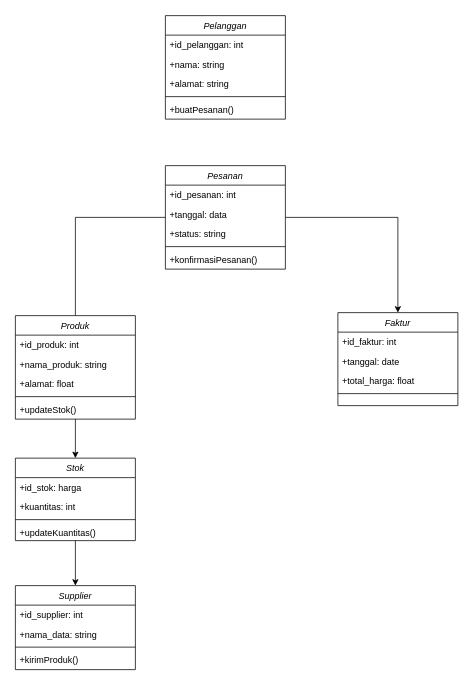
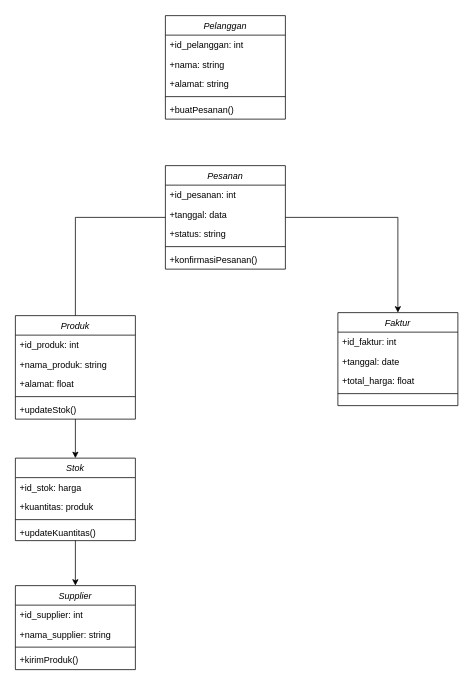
  <mxCell id="0" />
  <mxCell id="1" parent="0" />
  <mxCell id="2" value="Pelanggan" style="swimlane;fontStyle=2;align=center;verticalAlign=top;childLayout=stackLayout;horizontal=1;startSize=26;horizontalStack=0;resizeParent=1;resizeLast=0;collapsible=1;marginBottom=0;rounded=0;shadow=0;strokeWidth=1;" parent="1" vertex="1"><mxGeometry x="220" y="20" width="160" height="138" as="geometry"><mxRectangle x="230" y="140" width="160" height="26" as="alternateBounds" /></mxGeometry></mxCell>
  <mxCell id="3" value="+id_pelanggan: int" style="text;align=left;verticalAlign=top;spacingLeft=4;spacingRight=4;overflow=hidden;rotatable=0;points=[[0,0.5],[1,0.5]];portConstraint=eastwest;" parent="2" vertex="1"><mxGeometry y="26" width="160" height="26" as="geometry" /></mxCell>
  <mxCell id="4" value="+nama: string" style="text;align=left;verticalAlign=top;spacingLeft=4;spacingRight=4;overflow=hidden;rotatable=0;points=[[0,0.5],[1,0.5]];portConstraint=eastwest;rounded=0;shadow=0;html=0;" parent="2" vertex="1"><mxGeometry y="52" width="160" height="26" as="geometry" /></mxCell>
  <mxCell id="5" value="+alamat: string" style="text;align=left;verticalAlign=top;spacingLeft=4;spacingRight=4;overflow=hidden;rotatable=0;points=[[0,0.5],[1,0.5]];portConstraint=eastwest;rounded=0;shadow=0;html=0;" parent="2" vertex="1"><mxGeometry y="78" width="160" height="26" as="geometry" /></mxCell>
  <mxCell id="6" value="" style="line;html=1;strokeWidth=1;align=left;verticalAlign=middle;spacingTop=-1;spacingLeft=3;spacingRight=3;rotatable=0;labelPosition=right;points=[];portConstraint=eastwest;" parent="2" vertex="1"><mxGeometry y="104" width="160" height="8" as="geometry" /></mxCell>
  <mxCell id="7" value="+buatPesanan()" style="text;align=left;verticalAlign=top;spacingLeft=4;spacingRight=4;overflow=hidden;rotatable=0;points=[[0,0.5],[1,0.5]];portConstraint=eastwest;" parent="2" vertex="1"><mxGeometry y="112" width="160" height="26" as="geometry" /></mxCell>
  <mxCell id="8" style="edgeStyle=orthogonalEdgeStyle;rounded=0;orthogonalLoop=1;jettySize=auto;html=1;entryX=0.5;entryY=0;entryDx=0;entryDy=0;endArrow=none;" edge="1" parent="1" source="10" target="28"><mxGeometry relative="1" as="geometry" /></mxCell>
  <mxCell id="9" style="edgeStyle=orthogonalEdgeStyle;rounded=0;orthogonalLoop=1;jettySize=auto;html=1;" edge="1" parent="1" source="10" target="34"><mxGeometry relative="1" as="geometry" /></mxCell>
  <mxCell id="10" value="Pesanan" style="swimlane;fontStyle=2;align=center;verticalAlign=top;childLayout=stackLayout;horizontal=1;startSize=26;horizontalStack=0;resizeParent=1;resizeLast=0;collapsible=1;marginBottom=0;rounded=0;shadow=0;strokeWidth=1;" vertex="1" parent="1"><mxGeometry x="220" y="220" width="160" height="138" as="geometry"><mxRectangle x="230" y="140" width="160" height="26" as="alternateBounds" /></mxGeometry></mxCell>
  <mxCell id="11" value="+id_pesanan: int" style="text;align=left;verticalAlign=top;spacingLeft=4;spacingRight=4;overflow=hidden;rotatable=0;points=[[0,0.5],[1,0.5]];portConstraint=eastwest;" vertex="1" parent="10"><mxGeometry y="26" width="160" height="26" as="geometry" /></mxCell>
  <mxCell id="12" value="+tanggal: data" style="text;align=left;verticalAlign=top;spacingLeft=4;spacingRight=4;overflow=hidden;rotatable=0;points=[[0,0.5],[1,0.5]];portConstraint=eastwest;rounded=0;shadow=0;html=0;" vertex="1" parent="10"><mxGeometry y="52" width="160" height="26" as="geometry" /></mxCell>
  <mxCell id="13" value="+status: string" style="text;align=left;verticalAlign=top;spacingLeft=4;spacingRight=4;overflow=hidden;rotatable=0;points=[[0,0.5],[1,0.5]];portConstraint=eastwest;rounded=0;shadow=0;html=0;" vertex="1" parent="10"><mxGeometry y="78" width="160" height="26" as="geometry" /></mxCell>
  <mxCell id="14" value="" style="line;html=1;strokeWidth=1;align=left;verticalAlign=middle;spacingTop=-1;spacingLeft=3;spacingRight=3;rotatable=0;labelPosition=right;points=[];portConstraint=eastwest;" vertex="1" parent="10"><mxGeometry y="104" width="160" height="8" as="geometry" /></mxCell>
  <mxCell id="15" value="+konfirmasiPesanan()" style="text;align=left;verticalAlign=top;spacingLeft=4;spacingRight=4;overflow=hidden;rotatable=0;points=[[0,0.5],[1,0.5]];portConstraint=eastwest;" vertex="1" parent="10"><mxGeometry y="112" width="160" height="26" as="geometry" /></mxCell>
  <mxCell id="16" value="Supplier" style="swimlane;fontStyle=2;align=center;verticalAlign=top;childLayout=stackLayout;horizontal=1;startSize=26;horizontalStack=0;resizeParent=1;resizeLast=0;collapsible=1;marginBottom=0;rounded=0;shadow=0;strokeWidth=1;" vertex="1" parent="1"><mxGeometry x="20" y="780" width="160" height="112" as="geometry"><mxRectangle x="230" y="140" width="160" height="26" as="alternateBounds" /></mxGeometry></mxCell>
  <mxCell id="17" value="+id_supplier: int" style="text;align=left;verticalAlign=top;spacingLeft=4;spacingRight=4;overflow=hidden;rotatable=0;points=[[0,0.5],[1,0.5]];portConstraint=eastwest;" vertex="1" parent="16"><mxGeometry y="26" width="160" height="26" as="geometry" /></mxCell>
- <mxCell id="18" value="+nama_data: string" style="text;align=left;verticalAlign=top;spacingLeft=4;spacingRight=4;overflow=hidden;rotatable=0;points=[[0,0.5],[1,0.5]];portConstraint=eastwest;rounded=0;shadow=0;html=0;" vertex="1" parent="16"><mxGeometry y="52" width="160" height="26" as="geometry" /></mxCell>
+ <mxCell id="18" value="+nama_supplier: string" style="text;align=left;verticalAlign=top;spacingLeft=4;spacingRight=4;overflow=hidden;rotatable=0;points=[[0,0.5],[1,0.5]];portConstraint=eastwest;rounded=0;shadow=0;html=0;" vertex="1" parent="16"><mxGeometry y="52" width="160" height="26" as="geometry" /></mxCell>
  <mxCell id="19" value="" style="line;html=1;strokeWidth=1;align=left;verticalAlign=middle;spacingTop=-1;spacingLeft=3;spacingRight=3;rotatable=0;labelPosition=right;points=[];portConstraint=eastwest;" vertex="1" parent="16"><mxGeometry y="78" width="160" height="8" as="geometry" /></mxCell>
  <mxCell id="20" value="+kirimProduk()" style="text;align=left;verticalAlign=top;spacingLeft=4;spacingRight=4;overflow=hidden;rotatable=0;points=[[0,0.5],[1,0.5]];portConstraint=eastwest;" vertex="1" parent="16"><mxGeometry y="86" width="160" height="26" as="geometry" /></mxCell>
  <mxCell id="21" style="edgeStyle=orthogonalEdgeStyle;rounded=0;orthogonalLoop=1;jettySize=auto;html=1;" edge="1" parent="1" source="22" target="16"><mxGeometry relative="1" as="geometry" /></mxCell>
  <mxCell id="22" value="Stok" style="swimlane;fontStyle=2;align=center;verticalAlign=top;childLayout=stackLayout;horizontal=1;startSize=26;horizontalStack=0;resizeParent=1;resizeLast=0;collapsible=1;marginBottom=0;rounded=0;shadow=0;strokeWidth=1;" vertex="1" parent="1"><mxGeometry x="20" y="610" width="160" height="110" as="geometry"><mxRectangle x="230" y="140" width="160" height="26" as="alternateBounds" /></mxGeometry></mxCell>
  <mxCell id="23" value="+id_stok: harga" style="text;align=left;verticalAlign=top;spacingLeft=4;spacingRight=4;overflow=hidden;rotatable=0;points=[[0,0.5],[1,0.5]];portConstraint=eastwest;" vertex="1" parent="22"><mxGeometry y="26" width="160" height="26" as="geometry" /></mxCell>
- <mxCell id="24" value="+kuantitas: int" style="text;align=left;verticalAlign=top;spacingLeft=4;spacingRight=4;overflow=hidden;rotatable=0;points=[[0,0.5],[1,0.5]];portConstraint=eastwest;rounded=0;shadow=0;html=0;" vertex="1" parent="22"><mxGeometry y="52" width="160" height="26" as="geometry" /></mxCell>
+ <mxCell id="24" value="+kuantitas: produk" style="text;align=left;verticalAlign=top;spacingLeft=4;spacingRight=4;overflow=hidden;rotatable=0;points=[[0,0.5],[1,0.5]];portConstraint=eastwest;rounded=0;shadow=0;html=0;" vertex="1" parent="22"><mxGeometry y="52" width="160" height="26" as="geometry" /></mxCell>
  <mxCell id="25" value="" style="line;html=1;strokeWidth=1;align=left;verticalAlign=middle;spacingTop=-1;spacingLeft=3;spacingRight=3;rotatable=0;labelPosition=right;points=[];portConstraint=eastwest;" vertex="1" parent="22"><mxGeometry y="78" width="160" height="8" as="geometry" /></mxCell>
  <mxCell id="26" value="+updateKuantitas()" style="text;align=left;verticalAlign=top;spacingLeft=4;spacingRight=4;overflow=hidden;rotatable=0;points=[[0,0.5],[1,0.5]];portConstraint=eastwest;" vertex="1" parent="22"><mxGeometry y="86" width="160" height="24" as="geometry" /></mxCell>
  <mxCell id="27" style="edgeStyle=orthogonalEdgeStyle;rounded=0;orthogonalLoop=1;jettySize=auto;html=1;entryX=0.5;entryY=0;entryDx=0;entryDy=0;" edge="1" parent="1" source="28" target="22"><mxGeometry relative="1" as="geometry" /></mxCell>
  <mxCell id="28" value="Produk" style="swimlane;fontStyle=2;align=center;verticalAlign=top;childLayout=stackLayout;horizontal=1;startSize=26;horizontalStack=0;resizeParent=1;resizeLast=0;collapsible=1;marginBottom=0;rounded=0;shadow=0;strokeWidth=1;" vertex="1" parent="1"><mxGeometry x="20" y="420" width="160" height="138" as="geometry"><mxRectangle x="230" y="140" width="160" height="26" as="alternateBounds" /></mxGeometry></mxCell>
  <mxCell id="29" value="+id_produk: int" style="text;align=left;verticalAlign=top;spacingLeft=4;spacingRight=4;overflow=hidden;rotatable=0;points=[[0,0.5],[1,0.5]];portConstraint=eastwest;" vertex="1" parent="28"><mxGeometry y="26" width="160" height="26" as="geometry" /></mxCell>
  <mxCell id="30" value="+nama_produk: string" style="text;align=left;verticalAlign=top;spacingLeft=4;spacingRight=4;overflow=hidden;rotatable=0;points=[[0,0.5],[1,0.5]];portConstraint=eastwest;rounded=0;shadow=0;html=0;" vertex="1" parent="28"><mxGeometry y="52" width="160" height="26" as="geometry" /></mxCell>
  <mxCell id="31" value="+alamat: float" style="text;align=left;verticalAlign=top;spacingLeft=4;spacingRight=4;overflow=hidden;rotatable=0;points=[[0,0.5],[1,0.5]];portConstraint=eastwest;rounded=0;shadow=0;html=0;" vertex="1" parent="28"><mxGeometry y="78" width="160" height="26" as="geometry" /></mxCell>
  <mxCell id="32" value="" style="line;html=1;strokeWidth=1;align=left;verticalAlign=middle;spacingTop=-1;spacingLeft=3;spacingRight=3;rotatable=0;labelPosition=right;points=[];portConstraint=eastwest;" vertex="1" parent="28"><mxGeometry y="104" width="160" height="8" as="geometry" /></mxCell>
  <mxCell id="33" value="+updateStok()" style="text;align=left;verticalAlign=top;spacingLeft=4;spacingRight=4;overflow=hidden;rotatable=0;points=[[0,0.5],[1,0.5]];portConstraint=eastwest;" vertex="1" parent="28"><mxGeometry y="112" width="160" height="26" as="geometry" /></mxCell>
  <mxCell id="34" value="Faktur" style="swimlane;fontStyle=2;align=center;verticalAlign=top;childLayout=stackLayout;horizontal=1;startSize=26;horizontalStack=0;resizeParent=1;resizeLast=0;collapsible=1;marginBottom=0;rounded=0;shadow=0;strokeWidth=1;" vertex="1" parent="1"><mxGeometry x="450" y="416" width="160" height="124" as="geometry"><mxRectangle x="230" y="140" width="160" height="26" as="alternateBounds" /></mxGeometry></mxCell>
  <mxCell id="35" value="+id_faktur: int" style="text;align=left;verticalAlign=top;spacingLeft=4;spacingRight=4;overflow=hidden;rotatable=0;points=[[0,0.5],[1,0.5]];portConstraint=eastwest;" vertex="1" parent="34"><mxGeometry y="26" width="160" height="26" as="geometry" /></mxCell>
  <mxCell id="36" value="+tanggal: date" style="text;align=left;verticalAlign=top;spacingLeft=4;spacingRight=4;overflow=hidden;rotatable=0;points=[[0,0.5],[1,0.5]];portConstraint=eastwest;rounded=0;shadow=0;html=0;" vertex="1" parent="34"><mxGeometry y="52" width="160" height="26" as="geometry" /></mxCell>
  <mxCell id="37" value="+total_harga: float" style="text;align=left;verticalAlign=top;spacingLeft=4;spacingRight=4;overflow=hidden;rotatable=0;points=[[0,0.5],[1,0.5]];portConstraint=eastwest;rounded=0;shadow=0;html=0;" vertex="1" parent="34"><mxGeometry y="78" width="160" height="26" as="geometry" /></mxCell>
  <mxCell id="38" value="" style="line;html=1;strokeWidth=1;align=left;verticalAlign=middle;spacingTop=-1;spacingLeft=3;spacingRight=3;rotatable=0;labelPosition=right;points=[];portConstraint=eastwest;" vertex="1" parent="34"><mxGeometry y="104" width="160" height="8" as="geometry" /></mxCell>
